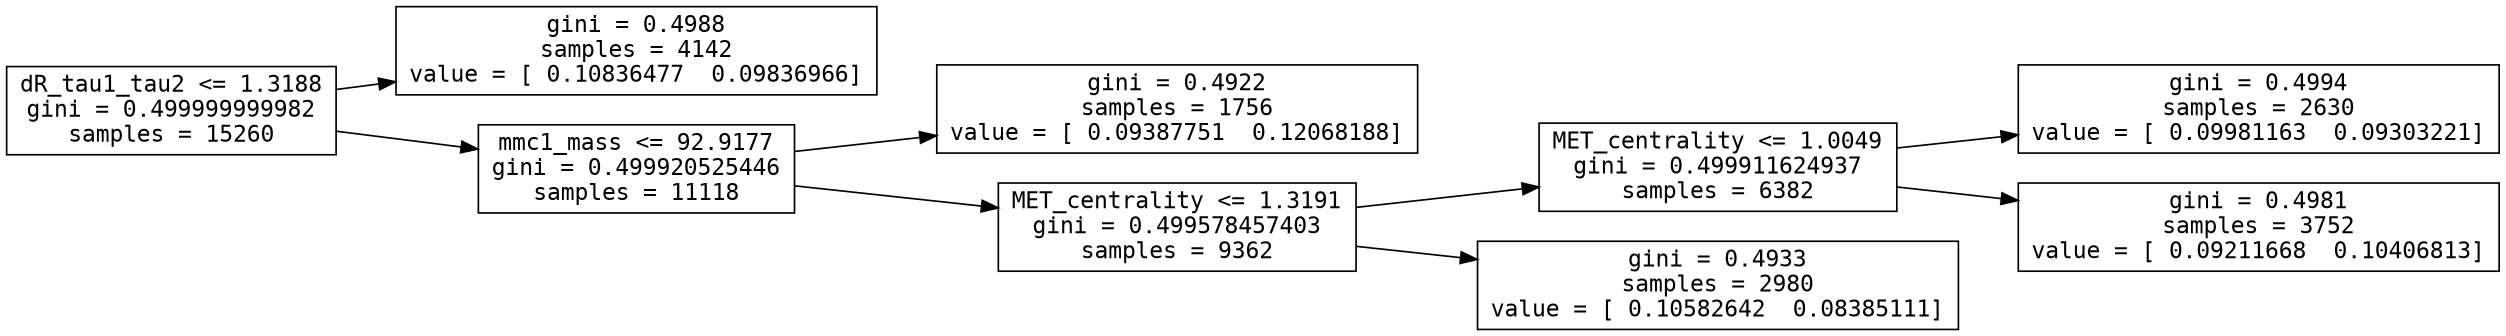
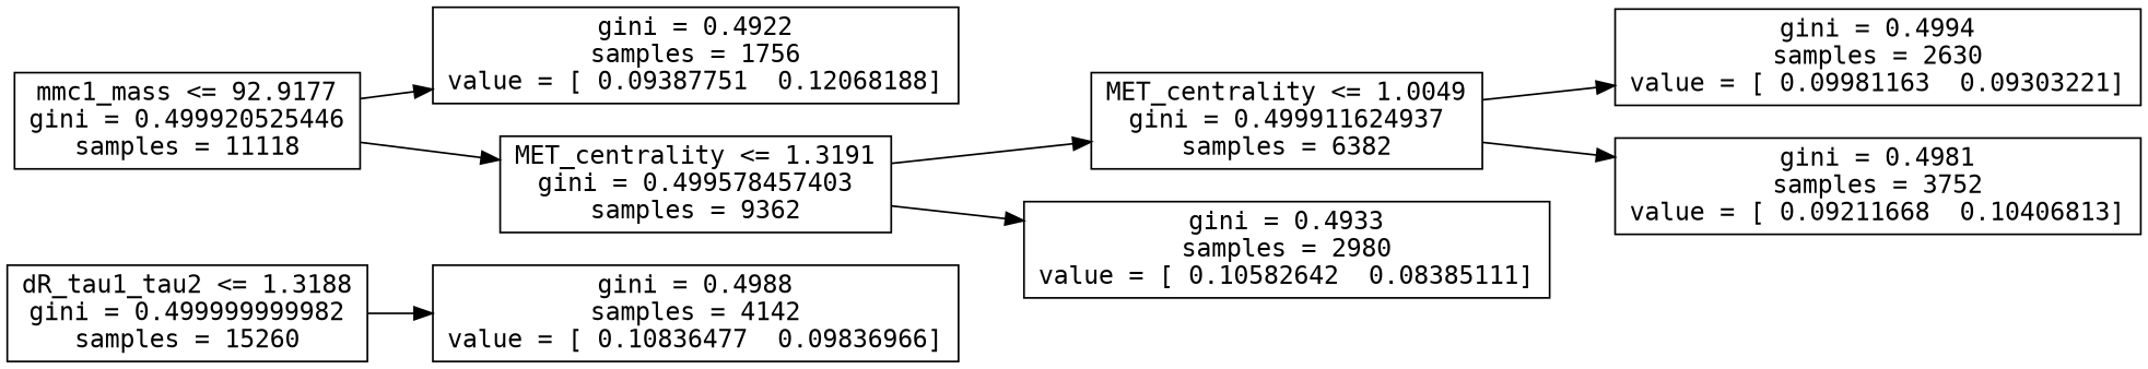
  digraph {
    rankdir=LR
    fontname="DejaVu Sans Mono"
    node [shape=box fontname="DejaVu Sans Mono"]
    edge [fontname="DejaVu Sans Mono"]
    n1 [label="dR_tau1_tau2 <= 1.3188\ngini = 0.499999999982\nsamples = 15260"]
    n2 [label="gini = 0.4988\nsamples = 4142\nvalue = [ 0.10836477  0.09836966]"]
    n3 [label="mmc1_mass <= 92.9177\ngini = 0.499920525446\nsamples = 11118"]
    n4 [label="gini = 0.4922\nsamples = 1756\nvalue = [ 0.09387751  0.12068188]"]
    n5 [label="MET_centrality <= 1.3191\ngini = 0.499578457403\nsamples = 9362"]
    n6 [label="MET_centrality <= 1.0049\ngini = 0.499911624937\nsamples = 6382"]
    n7 [label="gini = 0.4933\nsamples = 2980\nvalue = [ 0.10582642  0.08385111]"]
    n8 [label="gini = 0.4994\nsamples = 2630\nvalue = [ 0.09981163  0.09303221]"]
    n9 [label="gini = 0.4981\nsamples = 3752\nvalue = [ 0.09211668  0.10406813]"]
    n1 -> n2
-   n1 -> n3
    n3 -> n4
    n3 -> n5
    n5 -> n6
    n5 -> n7
    n6 -> n8
    n6 -> n9
  }
